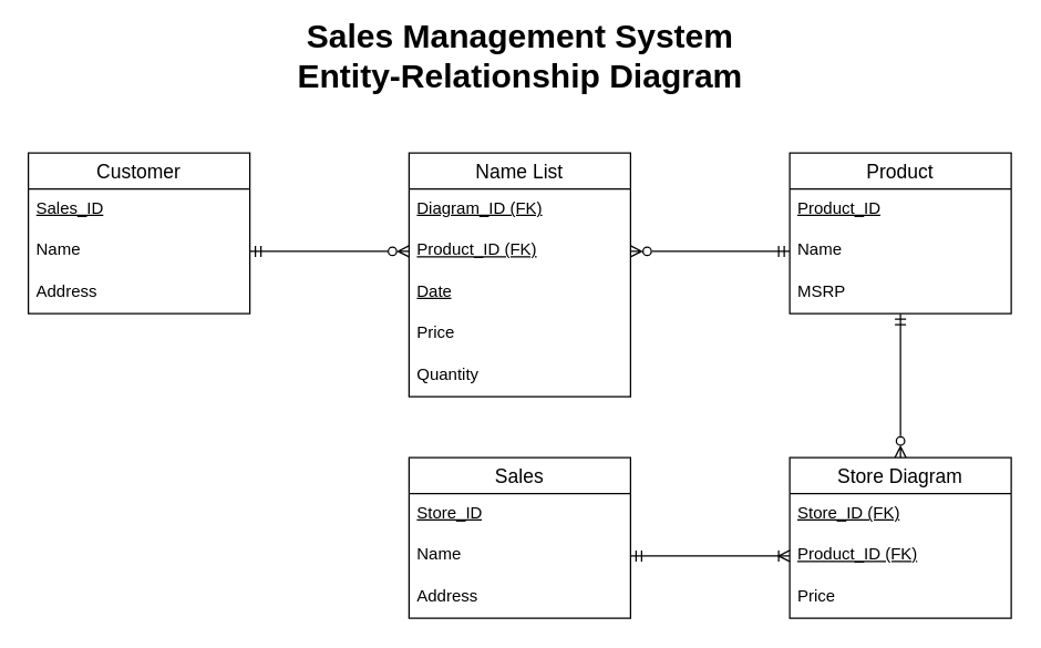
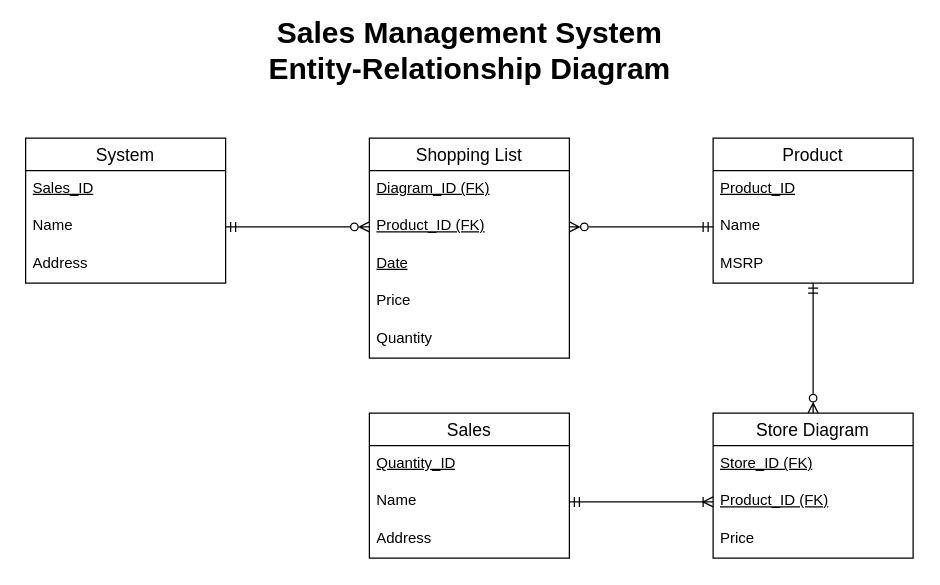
  <mxCell id="0" />
  <mxCell id="1" parent="0" />
- <mxCell id="2" value="Customer" style="swimlane;fontStyle=0;childLayout=stackLayout;horizontal=1;startSize=26;horizontalStack=0;resizeParent=1;resizeParentMax=0;resizeLast=0;collapsible=1;marginBottom=0;align=center;fontSize=14;" vertex="1" parent="1"><mxGeometry x="20" y="110" width="160" height="116" as="geometry" /></mxCell>
+ <mxCell id="2" value="System" style="swimlane;fontStyle=0;childLayout=stackLayout;horizontal=1;startSize=26;horizontalStack=0;resizeParent=1;resizeParentMax=0;resizeLast=0;collapsible=1;marginBottom=0;align=center;fontSize=14;" vertex="1" parent="1"><mxGeometry x="20" y="110" width="160" height="116" as="geometry" /></mxCell>
  <mxCell id="3" value="Sales_ID" style="text;strokeColor=none;fillColor=none;spacingLeft=4;spacingRight=4;overflow=hidden;rotatable=0;points=[[0,0.5],[1,0.5]];portConstraint=eastwest;fontSize=12;whiteSpace=wrap;html=1;fontStyle=4" vertex="1" parent="2"><mxGeometry y="26" width="160" height="30" as="geometry" /></mxCell>
  <mxCell id="4" value="Name" style="text;strokeColor=none;fillColor=none;spacingLeft=4;spacingRight=4;overflow=hidden;rotatable=0;points=[[0,0.5],[1,0.5]];portConstraint=eastwest;fontSize=12;whiteSpace=wrap;html=1;" vertex="1" parent="2"><mxGeometry y="56" width="160" height="30" as="geometry" /></mxCell>
  <mxCell id="5" value="Address" style="text;strokeColor=none;fillColor=none;spacingLeft=4;spacingRight=4;overflow=hidden;rotatable=0;points=[[0,0.5],[1,0.5]];portConstraint=eastwest;fontSize=12;whiteSpace=wrap;html=1;" vertex="1" parent="2"><mxGeometry y="86" width="160" height="30" as="geometry" /></mxCell>
  <mxCell id="6" value="Sales" style="swimlane;fontStyle=0;childLayout=stackLayout;horizontal=1;startSize=26;horizontalStack=0;resizeParent=1;resizeParentMax=0;resizeLast=0;collapsible=1;marginBottom=0;align=center;fontSize=14;" vertex="1" parent="1"><mxGeometry x="295" y="330" width="160" height="116" as="geometry" /></mxCell>
- <mxCell id="7" value="Store_ID" style="text;strokeColor=none;fillColor=none;spacingLeft=4;spacingRight=4;overflow=hidden;rotatable=0;points=[[0,0.5],[1,0.5]];portConstraint=eastwest;fontSize=12;whiteSpace=wrap;html=1;fontStyle=4" vertex="1" parent="6"><mxGeometry y="26" width="160" height="30" as="geometry" /></mxCell>
+ <mxCell id="7" value="Quantity_ID" style="text;strokeColor=none;fillColor=none;spacingLeft=4;spacingRight=4;overflow=hidden;rotatable=0;points=[[0,0.5],[1,0.5]];portConstraint=eastwest;fontSize=12;whiteSpace=wrap;html=1;fontStyle=4" vertex="1" parent="6"><mxGeometry y="26" width="160" height="30" as="geometry" /></mxCell>
  <mxCell id="8" value="Name" style="text;strokeColor=none;fillColor=none;spacingLeft=4;spacingRight=4;overflow=hidden;rotatable=0;points=[[0,0.5],[1,0.5]];portConstraint=eastwest;fontSize=12;whiteSpace=wrap;html=1;" vertex="1" parent="6"><mxGeometry y="56" width="160" height="30" as="geometry" /></mxCell>
  <mxCell id="9" value="Address" style="text;strokeColor=none;fillColor=none;spacingLeft=4;spacingRight=4;overflow=hidden;rotatable=0;points=[[0,0.5],[1,0.5]];portConstraint=eastwest;fontSize=12;whiteSpace=wrap;html=1;" vertex="1" parent="6"><mxGeometry y="86" width="160" height="30" as="geometry" /></mxCell>
  <mxCell id="10" value="Product" style="swimlane;fontStyle=0;childLayout=stackLayout;horizontal=1;startSize=26;horizontalStack=0;resizeParent=1;resizeParentMax=0;resizeLast=0;collapsible=1;marginBottom=0;align=center;fontSize=14;" vertex="1" parent="1"><mxGeometry x="570" y="110" width="160" height="116" as="geometry" /></mxCell>
  <mxCell id="11" value="Product_ID" style="text;strokeColor=none;fillColor=none;spacingLeft=4;spacingRight=4;overflow=hidden;rotatable=0;points=[[0,0.5],[1,0.5]];portConstraint=eastwest;fontSize=12;whiteSpace=wrap;html=1;fontStyle=4" vertex="1" parent="10"><mxGeometry y="26" width="160" height="30" as="geometry" /></mxCell>
  <mxCell id="12" value="Name" style="text;strokeColor=none;fillColor=none;spacingLeft=4;spacingRight=4;overflow=hidden;rotatable=0;points=[[0,0.5],[1,0.5]];portConstraint=eastwest;fontSize=12;whiteSpace=wrap;html=1;" vertex="1" parent="10"><mxGeometry y="56" width="160" height="30" as="geometry" /></mxCell>
  <mxCell id="13" value="MSRP" style="text;strokeColor=none;fillColor=none;spacingLeft=4;spacingRight=4;overflow=hidden;rotatable=0;points=[[0,0.5],[1,0.5]];portConstraint=eastwest;fontSize=12;whiteSpace=wrap;html=1;" vertex="1" parent="10"><mxGeometry y="86" width="160" height="30" as="geometry" /></mxCell>
- <mxCell id="14" value="Name List" style="swimlane;fontStyle=0;childLayout=stackLayout;horizontal=1;startSize=26;horizontalStack=0;resizeParent=1;resizeParentMax=0;resizeLast=0;collapsible=1;marginBottom=0;align=center;fontSize=14;" vertex="1" parent="1"><mxGeometry x="295" y="110" width="160" height="176" as="geometry" /></mxCell>
+ <mxCell id="14" value="Shopping List" style="swimlane;fontStyle=0;childLayout=stackLayout;horizontal=1;startSize=26;horizontalStack=0;resizeParent=1;resizeParentMax=0;resizeLast=0;collapsible=1;marginBottom=0;align=center;fontSize=14;" vertex="1" parent="1"><mxGeometry x="295" y="110" width="160" height="176" as="geometry" /></mxCell>
  <mxCell id="15" value="Diagram_ID (FK)" style="text;strokeColor=none;fillColor=none;spacingLeft=4;spacingRight=4;overflow=hidden;rotatable=0;points=[[0,0.5],[1,0.5]];portConstraint=eastwest;fontSize=12;whiteSpace=wrap;html=1;fontStyle=4" vertex="1" parent="14"><mxGeometry y="26" width="160" height="30" as="geometry" /></mxCell>
  <mxCell id="16" value="Product_ID (FK)" style="text;strokeColor=none;fillColor=none;spacingLeft=4;spacingRight=4;overflow=hidden;rotatable=0;points=[[0,0.5],[1,0.5]];portConstraint=eastwest;fontSize=12;whiteSpace=wrap;html=1;fontStyle=4" vertex="1" parent="14"><mxGeometry y="56" width="160" height="30" as="geometry" /></mxCell>
  <mxCell id="17" value="Date" style="text;strokeColor=none;fillColor=none;spacingLeft=4;spacingRight=4;overflow=hidden;rotatable=0;points=[[0,0.5],[1,0.5]];portConstraint=eastwest;fontSize=12;whiteSpace=wrap;html=1;fontStyle=4" vertex="1" parent="14"><mxGeometry y="86" width="160" height="30" as="geometry" /></mxCell>
  <mxCell id="18" value="Price" style="text;strokeColor=none;fillColor=none;spacingLeft=4;spacingRight=4;overflow=hidden;rotatable=0;points=[[0,0.5],[1,0.5]];portConstraint=eastwest;fontSize=12;whiteSpace=wrap;html=1;fontStyle=0" vertex="1" parent="14"><mxGeometry y="116" width="160" height="30" as="geometry" /></mxCell>
  <mxCell id="19" value="Quantity" style="text;strokeColor=none;fillColor=none;spacingLeft=4;spacingRight=4;overflow=hidden;rotatable=0;points=[[0,0.5],[1,0.5]];portConstraint=eastwest;fontSize=12;whiteSpace=wrap;html=1;fontStyle=0" vertex="1" parent="14"><mxGeometry y="146" width="160" height="30" as="geometry" /></mxCell>
  <mxCell id="20" style="edgeStyle=orthogonalEdgeStyle;shape=connector;rounded=0;orthogonalLoop=1;jettySize=auto;html=1;strokeColor=default;align=center;verticalAlign=middle;fontFamily=Helvetica;fontSize=11;fontColor=default;labelBackgroundColor=default;endArrow=ERmandOne;endFill=0;entryX=0.5;entryY=1;entryDx=0;entryDy=0;startArrow=ERzeroToMany;startFill=0;" edge="1" parent="1" source="21" target="10"><mxGeometry relative="1" as="geometry"><mxPoint x="650" y="260" as="targetPoint" /></mxGeometry></mxCell>
  <mxCell id="21" value="Store Diagram" style="swimlane;fontStyle=0;childLayout=stackLayout;horizontal=1;startSize=26;horizontalStack=0;resizeParent=1;resizeParentMax=0;resizeLast=0;collapsible=1;marginBottom=0;align=center;fontSize=14;" vertex="1" parent="1"><mxGeometry x="570" y="330" width="160" height="116" as="geometry" /></mxCell>
  <mxCell id="22" value="Store_ID (FK)&lt;div&gt;&lt;br&gt;&lt;/div&gt;" style="text;strokeColor=none;fillColor=none;spacingLeft=4;spacingRight=4;overflow=hidden;rotatable=0;points=[[0,0.5],[1,0.5]];portConstraint=eastwest;fontSize=12;whiteSpace=wrap;html=1;fontStyle=4" vertex="1" parent="21"><mxGeometry y="26" width="160" height="30" as="geometry" /></mxCell>
  <mxCell id="23" value="Product_ID (FK)" style="text;strokeColor=none;fillColor=none;spacingLeft=4;spacingRight=4;overflow=hidden;rotatable=0;points=[[0,0.5],[1,0.5]];portConstraint=eastwest;fontSize=12;whiteSpace=wrap;html=1;fontStyle=4" vertex="1" parent="21"><mxGeometry y="56" width="160" height="30" as="geometry" /></mxCell>
  <mxCell id="24" value="Price" style="text;strokeColor=none;fillColor=none;spacingLeft=4;spacingRight=4;overflow=hidden;rotatable=0;points=[[0,0.5],[1,0.5]];portConstraint=eastwest;fontSize=12;whiteSpace=wrap;html=1;" vertex="1" parent="21"><mxGeometry y="86" width="160" height="30" as="geometry" /></mxCell>
  <mxCell id="25" value="Sales Management System&lt;div&gt;Entity-Relationship Diagram&lt;/div&gt;" style="text;strokeColor=none;fillColor=none;html=1;fontSize=24;fontStyle=1;verticalAlign=middle;align=center;" vertex="1" parent="1"><mxGeometry x="325" y="20" width="100" height="40" as="geometry" /></mxCell>
  <mxCell id="26" style="edgeStyle=orthogonalEdgeStyle;rounded=0;orthogonalLoop=1;jettySize=auto;html=1;entryX=0;entryY=0.5;entryDx=0;entryDy=0;endArrow=ERzeroToMany;endFill=0;startArrow=ERmandOne;startFill=0;" edge="1" parent="1" source="4" target="16"><mxGeometry relative="1" as="geometry" /></mxCell>
  <mxCell id="27" style="edgeStyle=orthogonalEdgeStyle;shape=connector;rounded=0;orthogonalLoop=1;jettySize=auto;html=1;entryX=1;entryY=0.5;entryDx=0;entryDy=0;strokeColor=default;align=center;verticalAlign=middle;fontFamily=Helvetica;fontSize=11;fontColor=default;labelBackgroundColor=default;endArrow=ERzeroToMany;endFill=0;startArrow=ERmandOne;startFill=0;exitX=0;exitY=0.5;exitDx=0;exitDy=0;" edge="1" parent="1" source="12" target="16"><mxGeometry relative="1" as="geometry"><mxPoint x="540" y="200" as="sourcePoint" /><Array as="points"><mxPoint x="550" y="181" /><mxPoint x="550" y="181" /></Array></mxGeometry></mxCell>
  <mxCell id="28" style="edgeStyle=orthogonalEdgeStyle;shape=connector;rounded=0;orthogonalLoop=1;jettySize=auto;html=1;entryX=0;entryY=0.5;entryDx=0;entryDy=0;strokeColor=default;align=center;verticalAlign=middle;fontFamily=Helvetica;fontSize=11;fontColor=default;labelBackgroundColor=default;endArrow=ERoneToMany;endFill=0;startArrow=ERmandOne;startFill=0;" edge="1" parent="1" source="8" target="23"><mxGeometry relative="1" as="geometry" /></mxCell>
